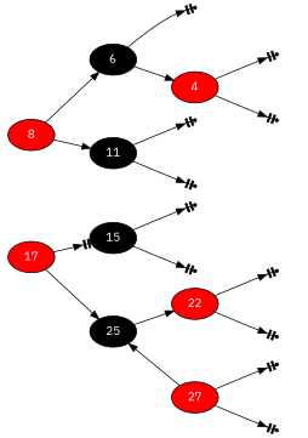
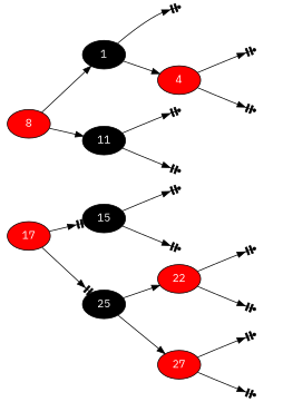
  digraph {
    fontname="IBM Plex Sans"
    rankdir=LR
    node [fontname="IBM Plex Sans"]
    edge [fontname="IBM Plex Sans" style=invis]
    8 [fillcolor=red fontcolor=white style=filled]
    m13 [style=invis width=0.1]
    17 [fillcolor=red fontcolor=white style=filled]
-   1 [fillcolor=black fontcolor=white style=filled label=6]
+   1 [fillcolor=black fontcolor=white style=filled]
    m8 [style=invis width=0.1]
    11 [fillcolor=black fontcolor=white style=filled]
    l1 [shape=point]
    m1 [style=invis width=0.1]
    n9 [fillcolor=red fontcolor=white label=4 style=filled]
    15 [fillcolor=black fontcolor=white style=filled]
    m17 [style=invis width=0.1]
    25 [fillcolor=black fontcolor=white style=filled]
    22 [fillcolor=red fontcolor=white style=filled]
    m25 [style=invis width=0.1]
    27 [fillcolor=red fontcolor=white style=filled]
    l6 [shape=point]
    m6 [style=invis width=0.1]
    r6 [shape=point]
    l11 [shape=point]
    m11 [style=invis width=0.1]
    r11 [shape=point]
    l15 [shape=point]
    m15 [style=invis width=0.1]
    r15 [shape=point]
    l22 [shape=point]
    m22 [style=invis width=0.1]
    r22 [shape=point]
    l27 [shape=point]
    m27 [style=invis width=0.1]
    r27 [shape=point]
    subgraph sub_1 {
      rank=same
      8
      m13
      17
    }
    subgraph sub_2 {
      rank=same
      1
      m8
      11
    }
    subgraph sub_3 {
      rank=same
      l1
      m1
      n9
    }
    subgraph sub_4 {
      rank=same
      15
      m17
      25
    }
    subgraph sub_5 {
      rank=same
      22
      m25
      27
    }
    subgraph sub_6 {
      rank=same
      l6
      m6
      r6
    }
    subgraph sub_7 {
      rank=same
      l11
      m11
      r11
    }
    subgraph sub_8 {
      rank=same
      l15
      m15
      r15
    }
    subgraph sub_9 {
      rank=same
      l22
      m22
      r22
    }
    subgraph sub_10 {
      rank=same
      l27
      m27
      r27
    }
    8 -> m13
    8 -> 1 [style=""]
    8 -> m8
    8 -> 11 [style=""]
    m13 -> 17
    17 -> 15 [arrowhead=teeteenormal style=""]
    17 -> m17
-   17 -> 25 [style=""]
+   17 -> 25 [arrowhead=teeteenormal style=""]
    1 -> m8
    1 -> l1 [arrowhead=teeteenormal style=""]
    1 -> m1
    1 -> n9 [style=""]
    m8 -> 11
    11 -> l11 [arrowhead=teeteenormal style=""]
    11 -> m11
    11 -> r11 [arrowhead=teeteenormal style=""]
    l1 -> m1
    m1 -> n9
    n9 -> l6 [arrowhead=teeteenormal style=""]
    n9 -> m6
    n9 -> r6 [arrowhead=teeteenormal style=""]
    15 -> m17
    15 -> l15 [arrowhead=teeteenormal style=""]
    15 -> m15
    15 -> r15 [arrowhead=teeteenormal style=""]
    m17 -> 25
    25 -> 22 [style=""]
    25 -> m25
-   27 -> 25 [style=""]
+   25 -> 27 [style=""]
    22 -> m25
    22 -> l22 [arrowhead=teeteenormal style=""]
    22 -> m22
    22 -> r22 [arrowhead=teeteenormal style=""]
    m25 -> 27
    27 -> l27 [arrowhead=teeteenormal style=""]
    27 -> m27
    27 -> r27 [arrowhead=teeteenormal style=""]
    l6 -> m6
    m6 -> r6
    l11 -> m11
    m11 -> r11
    l15 -> m15
    m15 -> r15
    l22 -> m22
    m22 -> r22
    l27 -> m27
    m27 -> r27
  }
